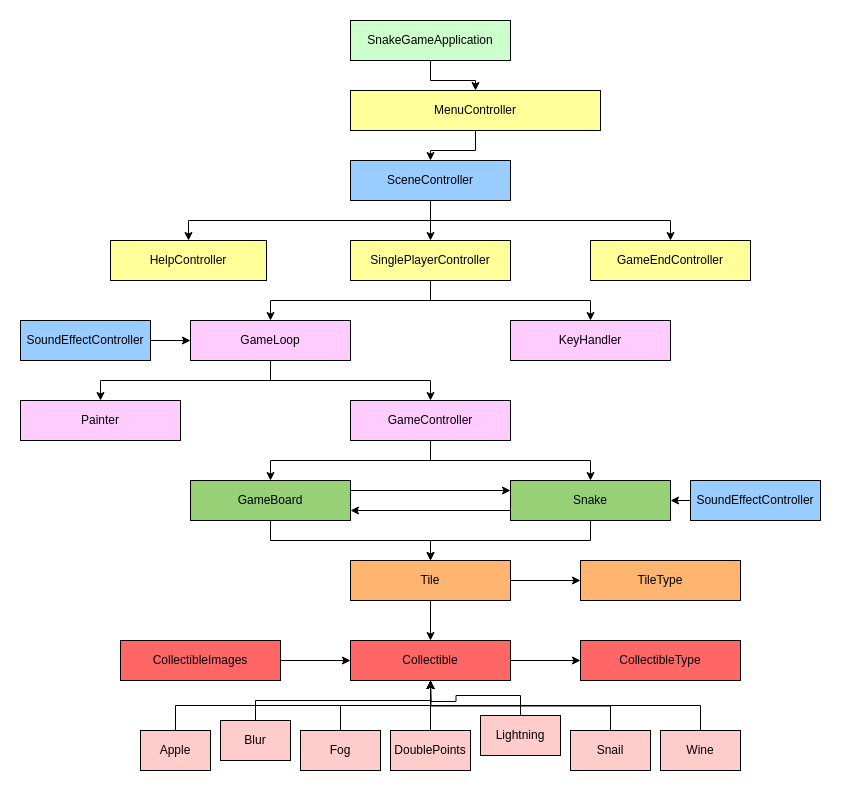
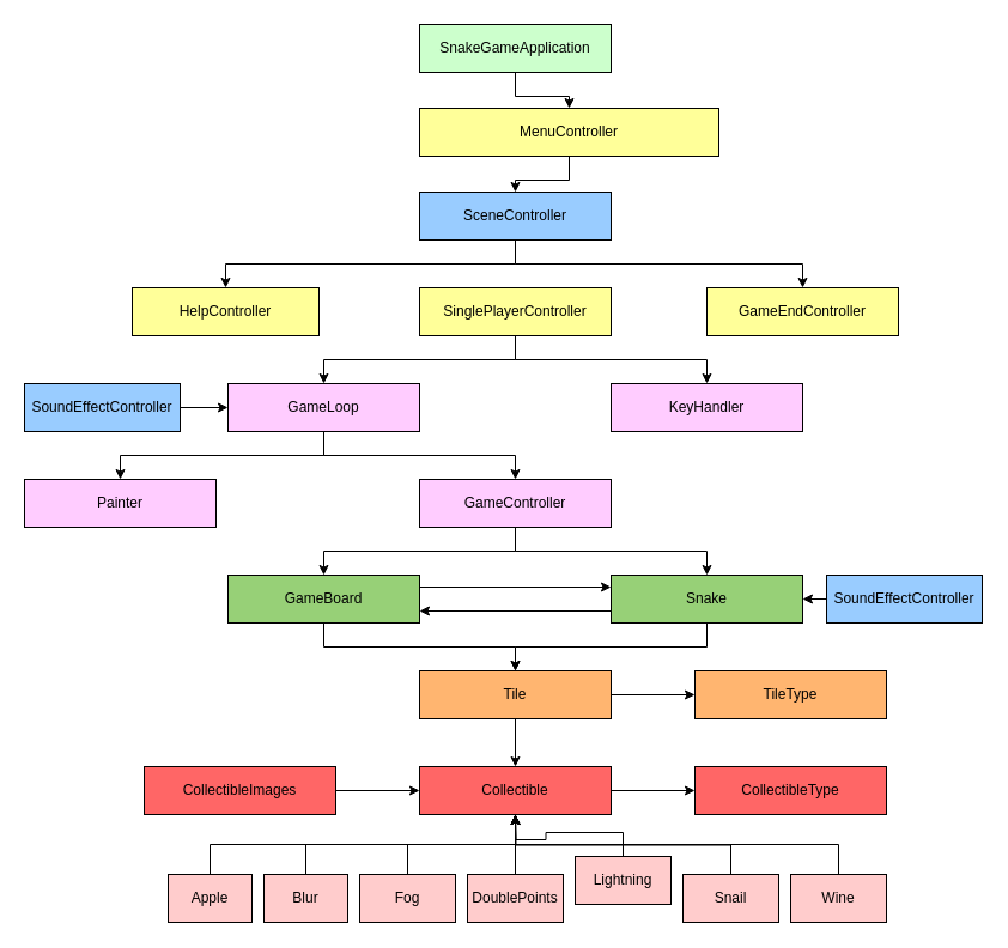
  <mxCell id="0" />
  <mxCell id="1" parent="0" />
  <mxCell id="2" style="edgeStyle=orthogonalEdgeStyle;rounded=0;orthogonalLoop=1;jettySize=auto;html=1;exitX=0.5;exitY=1;exitDx=0;exitDy=0;entryX=0.5;entryY=0;entryDx=0;entryDy=0;" edge="1" parent="1" source="3" target="5"><mxGeometry relative="1" as="geometry" /></mxCell>
  <mxCell id="3" value="SnakeGameApplication" style="rounded=0;whiteSpace=wrap;html=1;fillColor=#CCFFCC;" vertex="1" parent="1"><mxGeometry x="350" y="20" width="160" height="40" as="geometry" /></mxCell>
  <mxCell id="4" style="edgeStyle=orthogonalEdgeStyle;rounded=0;orthogonalLoop=1;jettySize=auto;html=1;exitX=0.5;exitY=1;exitDx=0;exitDy=0;entryX=0.5;entryY=0;entryDx=0;entryDy=0;" edge="1" parent="1" source="5" target="13"><mxGeometry relative="1" as="geometry" /></mxCell>
  <mxCell id="5" value="MenuController" style="rounded=0;whiteSpace=wrap;html=1;fillColor=#FFFF99;" vertex="1" parent="1"><mxGeometry x="350" y="90" width="250" height="40" as="geometry" /></mxCell>
  <mxCell id="6" value="HelpController" style="rounded=0;whiteSpace=wrap;html=1;fillColor=#FFFF99;" vertex="1" parent="1"><mxGeometry x="110" y="240" width="156" height="40" as="geometry" /></mxCell>
  <mxCell id="7" style="edgeStyle=orthogonalEdgeStyle;rounded=0;orthogonalLoop=1;jettySize=auto;html=1;exitX=0.5;exitY=1;exitDx=0;exitDy=0;entryX=0.5;entryY=0;entryDx=0;entryDy=0;" edge="1" parent="1" source="9" target="17"><mxGeometry relative="1" as="geometry" /></mxCell>
  <mxCell id="8" style="edgeStyle=orthogonalEdgeStyle;rounded=0;orthogonalLoop=1;jettySize=auto;html=1;exitX=0.5;exitY=1;exitDx=0;exitDy=0;entryX=0.5;entryY=0;entryDx=0;entryDy=0;" edge="1" parent="1" source="9" target="18"><mxGeometry relative="1" as="geometry" /></mxCell>
  <mxCell id="9" value="SinglePlayerController" style="rounded=0;whiteSpace=wrap;html=1;fillColor=#FFFF99;" vertex="1" parent="1"><mxGeometry x="350" y="240" width="160" height="40" as="geometry" /></mxCell>
- <mxCell id="10" style="edgeStyle=orthogonalEdgeStyle;rounded=0;orthogonalLoop=1;jettySize=auto;html=1;exitX=0.5;exitY=1;exitDx=0;exitDy=0;entryX=0.5;entryY=0;entryDx=0;entryDy=0;" edge="1" parent="1" source="13" target="9"><mxGeometry relative="1" as="geometry" /></mxCell>
  <mxCell id="11" style="edgeStyle=orthogonalEdgeStyle;rounded=0;orthogonalLoop=1;jettySize=auto;html=1;exitX=0.5;exitY=1;exitDx=0;exitDy=0;entryX=0.5;entryY=0;entryDx=0;entryDy=0;" edge="1" parent="1" source="13" target="6"><mxGeometry relative="1" as="geometry" /></mxCell>
  <mxCell id="12" style="edgeStyle=orthogonalEdgeStyle;rounded=0;orthogonalLoop=1;jettySize=auto;html=1;exitX=0.5;exitY=1;exitDx=0;exitDy=0;entryX=0.5;entryY=0;entryDx=0;entryDy=0;" edge="1" parent="1" source="13" target="14"><mxGeometry relative="1" as="geometry" /></mxCell>
  <mxCell id="13" value="SceneController" style="rounded=0;whiteSpace=wrap;html=1;fillColor=#99CCFF;" vertex="1" parent="1"><mxGeometry x="350" y="160" width="160" height="40" as="geometry" /></mxCell>
  <mxCell id="14" value="GameEndController" style="rounded=0;whiteSpace=wrap;html=1;fillColor=#FFFF99;" vertex="1" parent="1"><mxGeometry x="590" y="240" width="160" height="40" as="geometry" /></mxCell>
  <mxCell id="15" style="edgeStyle=orthogonalEdgeStyle;rounded=0;orthogonalLoop=1;jettySize=auto;html=1;exitX=0.5;exitY=1;exitDx=0;exitDy=0;entryX=0.5;entryY=0;entryDx=0;entryDy=0;" edge="1" parent="1" source="17" target="19"><mxGeometry relative="1" as="geometry" /></mxCell>
  <mxCell id="16" style="edgeStyle=orthogonalEdgeStyle;rounded=0;orthogonalLoop=1;jettySize=auto;html=1;exitX=0.5;exitY=1;exitDx=0;exitDy=0;entryX=0.5;entryY=0;entryDx=0;entryDy=0;" edge="1" parent="1" source="17" target="22"><mxGeometry relative="1" as="geometry" /></mxCell>
  <mxCell id="17" value="GameLoop" style="rounded=0;whiteSpace=wrap;html=1;fillColor=#FFCCFF;" vertex="1" parent="1"><mxGeometry x="190" y="320" width="160" height="40" as="geometry" /></mxCell>
  <mxCell id="18" value="KeyHandler" style="rounded=0;whiteSpace=wrap;html=1;fillColor=#FFCCFF;" vertex="1" parent="1"><mxGeometry x="510" y="320" width="160" height="40" as="geometry" /></mxCell>
  <mxCell id="19" value="Painter" style="rounded=0;whiteSpace=wrap;html=1;fillColor=#FFCCFF;" vertex="1" parent="1"><mxGeometry x="20" y="400" width="160" height="40" as="geometry" /></mxCell>
  <mxCell id="20" style="edgeStyle=orthogonalEdgeStyle;rounded=0;orthogonalLoop=1;jettySize=auto;html=1;exitX=0.5;exitY=1;exitDx=0;exitDy=0;" edge="1" parent="1" source="22" target="25"><mxGeometry relative="1" as="geometry" /></mxCell>
  <mxCell id="21" style="edgeStyle=orthogonalEdgeStyle;rounded=0;orthogonalLoop=1;jettySize=auto;html=1;exitX=0.5;exitY=1;exitDx=0;exitDy=0;entryX=0.5;entryY=0;entryDx=0;entryDy=0;" edge="1" parent="1" source="22" target="28"><mxGeometry relative="1" as="geometry" /></mxCell>
  <mxCell id="22" value="GameController" style="rounded=0;whiteSpace=wrap;html=1;fillColor=#FFCCFF;" vertex="1" parent="1"><mxGeometry x="350" y="400" width="160" height="40" as="geometry" /></mxCell>
  <mxCell id="23" style="edgeStyle=orthogonalEdgeStyle;rounded=0;orthogonalLoop=1;jettySize=auto;html=1;exitX=1;exitY=0.25;exitDx=0;exitDy=0;entryX=0;entryY=0.25;entryDx=0;entryDy=0;" edge="1" parent="1" source="25" target="28"><mxGeometry relative="1" as="geometry" /></mxCell>
  <mxCell id="24" style="edgeStyle=orthogonalEdgeStyle;rounded=0;orthogonalLoop=1;jettySize=auto;html=1;exitX=0.5;exitY=1;exitDx=0;exitDy=0;entryX=0.5;entryY=0;entryDx=0;entryDy=0;" edge="1" parent="1" source="25" target="31"><mxGeometry relative="1" as="geometry" /></mxCell>
  <mxCell id="25" value="GameBoard" style="rounded=0;whiteSpace=wrap;html=1;fillColor=#97D077;" vertex="1" parent="1"><mxGeometry x="190" y="480" width="160" height="40" as="geometry" /></mxCell>
  <mxCell id="26" style="edgeStyle=orthogonalEdgeStyle;rounded=0;orthogonalLoop=1;jettySize=auto;html=1;exitX=0;exitY=0.75;exitDx=0;exitDy=0;entryX=1;entryY=0.75;entryDx=0;entryDy=0;" edge="1" parent="1" source="28" target="25"><mxGeometry relative="1" as="geometry" /></mxCell>
  <mxCell id="27" style="edgeStyle=orthogonalEdgeStyle;rounded=0;orthogonalLoop=1;jettySize=auto;html=1;exitX=0.5;exitY=1;exitDx=0;exitDy=0;entryX=0.5;entryY=0;entryDx=0;entryDy=0;" edge="1" parent="1" source="28" target="31"><mxGeometry relative="1" as="geometry" /></mxCell>
  <mxCell id="28" value="Snake" style="rounded=0;whiteSpace=wrap;html=1;fillColor=#97D077;" vertex="1" parent="1"><mxGeometry x="510" y="480" width="160" height="40" as="geometry" /></mxCell>
  <mxCell id="29" style="edgeStyle=orthogonalEdgeStyle;rounded=0;orthogonalLoop=1;jettySize=auto;html=1;exitX=1;exitY=0.5;exitDx=0;exitDy=0;entryX=0;entryY=0.5;entryDx=0;entryDy=0;" edge="1" parent="1" source="31" target="32"><mxGeometry relative="1" as="geometry" /></mxCell>
  <mxCell id="30" style="edgeStyle=orthogonalEdgeStyle;rounded=0;orthogonalLoop=1;jettySize=auto;html=1;exitX=0.5;exitY=1;exitDx=0;exitDy=0;entryX=0.5;entryY=0;entryDx=0;entryDy=0;" edge="1" parent="1" source="31" target="34"><mxGeometry relative="1" as="geometry" /></mxCell>
  <mxCell id="31" value="Tile" style="rounded=0;whiteSpace=wrap;html=1;fillColor=#FFB570;" vertex="1" parent="1"><mxGeometry x="350" y="560" width="160" height="40" as="geometry" /></mxCell>
  <mxCell id="32" value="TileType" style="rounded=0;whiteSpace=wrap;html=1;fillColor=#FFB570;" vertex="1" parent="1"><mxGeometry x="580" y="560" width="160" height="40" as="geometry" /></mxCell>
  <mxCell id="33" style="edgeStyle=orthogonalEdgeStyle;rounded=0;orthogonalLoop=1;jettySize=auto;html=1;exitX=1;exitY=0.5;exitDx=0;exitDy=0;entryX=0;entryY=0.5;entryDx=0;entryDy=0;" edge="1" parent="1" source="34" target="35"><mxGeometry relative="1" as="geometry" /></mxCell>
  <mxCell id="34" value="Collectible" style="rounded=0;whiteSpace=wrap;html=1;fillColor=#FF6666;" vertex="1" parent="1"><mxGeometry x="350" y="640" width="160" height="40" as="geometry" /></mxCell>
  <mxCell id="35" value="CollectibleType" style="rounded=0;whiteSpace=wrap;html=1;fillColor=#FF6666;" vertex="1" parent="1"><mxGeometry x="580" y="640" width="160" height="40" as="geometry" /></mxCell>
  <mxCell id="36" style="edgeStyle=orthogonalEdgeStyle;rounded=0;orthogonalLoop=1;jettySize=auto;html=1;exitX=1;exitY=0.5;exitDx=0;exitDy=0;entryX=0;entryY=0.5;entryDx=0;entryDy=0;" edge="1" parent="1" source="37" target="34"><mxGeometry relative="1" as="geometry" /></mxCell>
  <mxCell id="37" value="CollectibleImages" style="rounded=0;whiteSpace=wrap;html=1;fillColor=#FF6666;" vertex="1" parent="1"><mxGeometry x="120" y="640" width="160" height="40" as="geometry" /></mxCell>
  <mxCell id="38" style="edgeStyle=orthogonalEdgeStyle;rounded=0;orthogonalLoop=1;jettySize=auto;html=1;exitX=0.5;exitY=0;exitDx=0;exitDy=0;entryX=0.5;entryY=1;entryDx=0;entryDy=0;" edge="1" parent="1" source="39" target="34"><mxGeometry relative="1" as="geometry" /></mxCell>
  <mxCell id="39" value="Apple" style="rounded=0;whiteSpace=wrap;html=1;fillColor=#FFCCCC;" vertex="1" parent="1"><mxGeometry x="140" y="730" width="70" height="40" as="geometry" /></mxCell>
  <mxCell id="40" style="edgeStyle=orthogonalEdgeStyle;rounded=0;orthogonalLoop=1;jettySize=auto;html=1;exitX=0.5;exitY=0;exitDx=0;exitDy=0;entryX=0.5;entryY=1;entryDx=0;entryDy=0;" edge="1" parent="1" source="41" target="34"><mxGeometry relative="1" as="geometry" /></mxCell>
- <mxCell id="41" value="Blur" style="rounded=0;whiteSpace=wrap;html=1;fillColor=#FFCCCC;" vertex="1" parent="1"><mxGeometry x="220" y="720" width="70" height="40" as="geometry" /></mxCell>
+ <mxCell id="41" value="Blur" style="rounded=0;whiteSpace=wrap;html=1;fillColor=#FFCCCC;" vertex="1" parent="1"><mxGeometry x="220" y="730" width="70" height="40" as="geometry" /></mxCell>
  <mxCell id="42" style="edgeStyle=orthogonalEdgeStyle;rounded=0;orthogonalLoop=1;jettySize=auto;html=1;exitX=0.5;exitY=0;exitDx=0;exitDy=0;entryX=0.5;entryY=1;entryDx=0;entryDy=0;" edge="1" parent="1" source="43" target="34"><mxGeometry relative="1" as="geometry" /></mxCell>
  <mxCell id="43" value="DoublePoints" style="rounded=0;whiteSpace=wrap;html=1;fillColor=#FFCCCC;" vertex="1" parent="1"><mxGeometry x="390" y="730" width="80" height="40" as="geometry" /></mxCell>
  <mxCell id="44" style="edgeStyle=orthogonalEdgeStyle;rounded=0;orthogonalLoop=1;jettySize=auto;html=1;exitX=0.5;exitY=0;exitDx=0;exitDy=0;entryX=0.5;entryY=1;entryDx=0;entryDy=0;" edge="1" parent="1" source="45" target="34"><mxGeometry relative="1" as="geometry" /></mxCell>
  <mxCell id="45" value="Fog" style="rounded=0;whiteSpace=wrap;html=1;fillColor=#FFCCCC;" vertex="1" parent="1"><mxGeometry x="300" y="730" width="80" height="40" as="geometry" /></mxCell>
  <mxCell id="46" style="edgeStyle=orthogonalEdgeStyle;rounded=0;orthogonalLoop=1;jettySize=auto;html=1;exitX=0.5;exitY=0;exitDx=0;exitDy=0;" edge="1" parent="1" source="47"><mxGeometry relative="1" as="geometry"><mxPoint x="430" y="680" as="targetPoint" /></mxGeometry></mxCell>
  <mxCell id="47" value="Lightning" style="rounded=0;whiteSpace=wrap;html=1;fillColor=#FFCCCC;" vertex="1" parent="1"><mxGeometry x="480" y="715" width="80" height="40" as="geometry" /></mxCell>
  <mxCell id="48" style="edgeStyle=orthogonalEdgeStyle;rounded=0;orthogonalLoop=1;jettySize=auto;html=1;exitX=0.5;exitY=0;exitDx=0;exitDy=0;" edge="1" parent="1" source="49"><mxGeometry relative="1" as="geometry"><mxPoint x="430" y="680" as="targetPoint" /></mxGeometry></mxCell>
  <mxCell id="49" value="Snail" style="rounded=0;whiteSpace=wrap;html=1;fillColor=#FFCCCC;" vertex="1" parent="1"><mxGeometry x="570" y="730" width="80" height="40" as="geometry" /></mxCell>
  <mxCell id="50" style="edgeStyle=orthogonalEdgeStyle;rounded=0;orthogonalLoop=1;jettySize=auto;html=1;exitX=0.5;exitY=0;exitDx=0;exitDy=0;entryX=0.5;entryY=1;entryDx=0;entryDy=0;" edge="1" parent="1" source="51" target="34"><mxGeometry relative="1" as="geometry" /></mxCell>
  <mxCell id="51" value="Wine" style="rounded=0;whiteSpace=wrap;html=1;fillColor=#FFCCCC;" vertex="1" parent="1"><mxGeometry x="660" y="730" width="80" height="40" as="geometry" /></mxCell>
  <mxCell id="52" style="edgeStyle=orthogonalEdgeStyle;rounded=0;orthogonalLoop=1;jettySize=auto;html=1;exitX=1;exitY=0.5;exitDx=0;exitDy=0;entryX=0;entryY=0.5;entryDx=0;entryDy=0;" edge="1" parent="1" source="53" target="17"><mxGeometry relative="1" as="geometry" /></mxCell>
  <mxCell id="53" value="SoundEffectController" style="rounded=0;whiteSpace=wrap;html=1;fillColor=#99CCFF;" vertex="1" parent="1"><mxGeometry x="20" y="320" width="130" height="40" as="geometry" /></mxCell>
  <mxCell id="54" style="edgeStyle=orthogonalEdgeStyle;rounded=0;orthogonalLoop=1;jettySize=auto;html=1;exitX=0;exitY=0.5;exitDx=0;exitDy=0;entryX=1;entryY=0.5;entryDx=0;entryDy=0;" edge="1" parent="1" source="55" target="28"><mxGeometry relative="1" as="geometry" /></mxCell>
  <mxCell id="55" value="SoundEffectController" style="rounded=0;whiteSpace=wrap;html=1;fillColor=#99CCFF;" vertex="1" parent="1"><mxGeometry x="690" y="480" width="130" height="40" as="geometry" /></mxCell>
